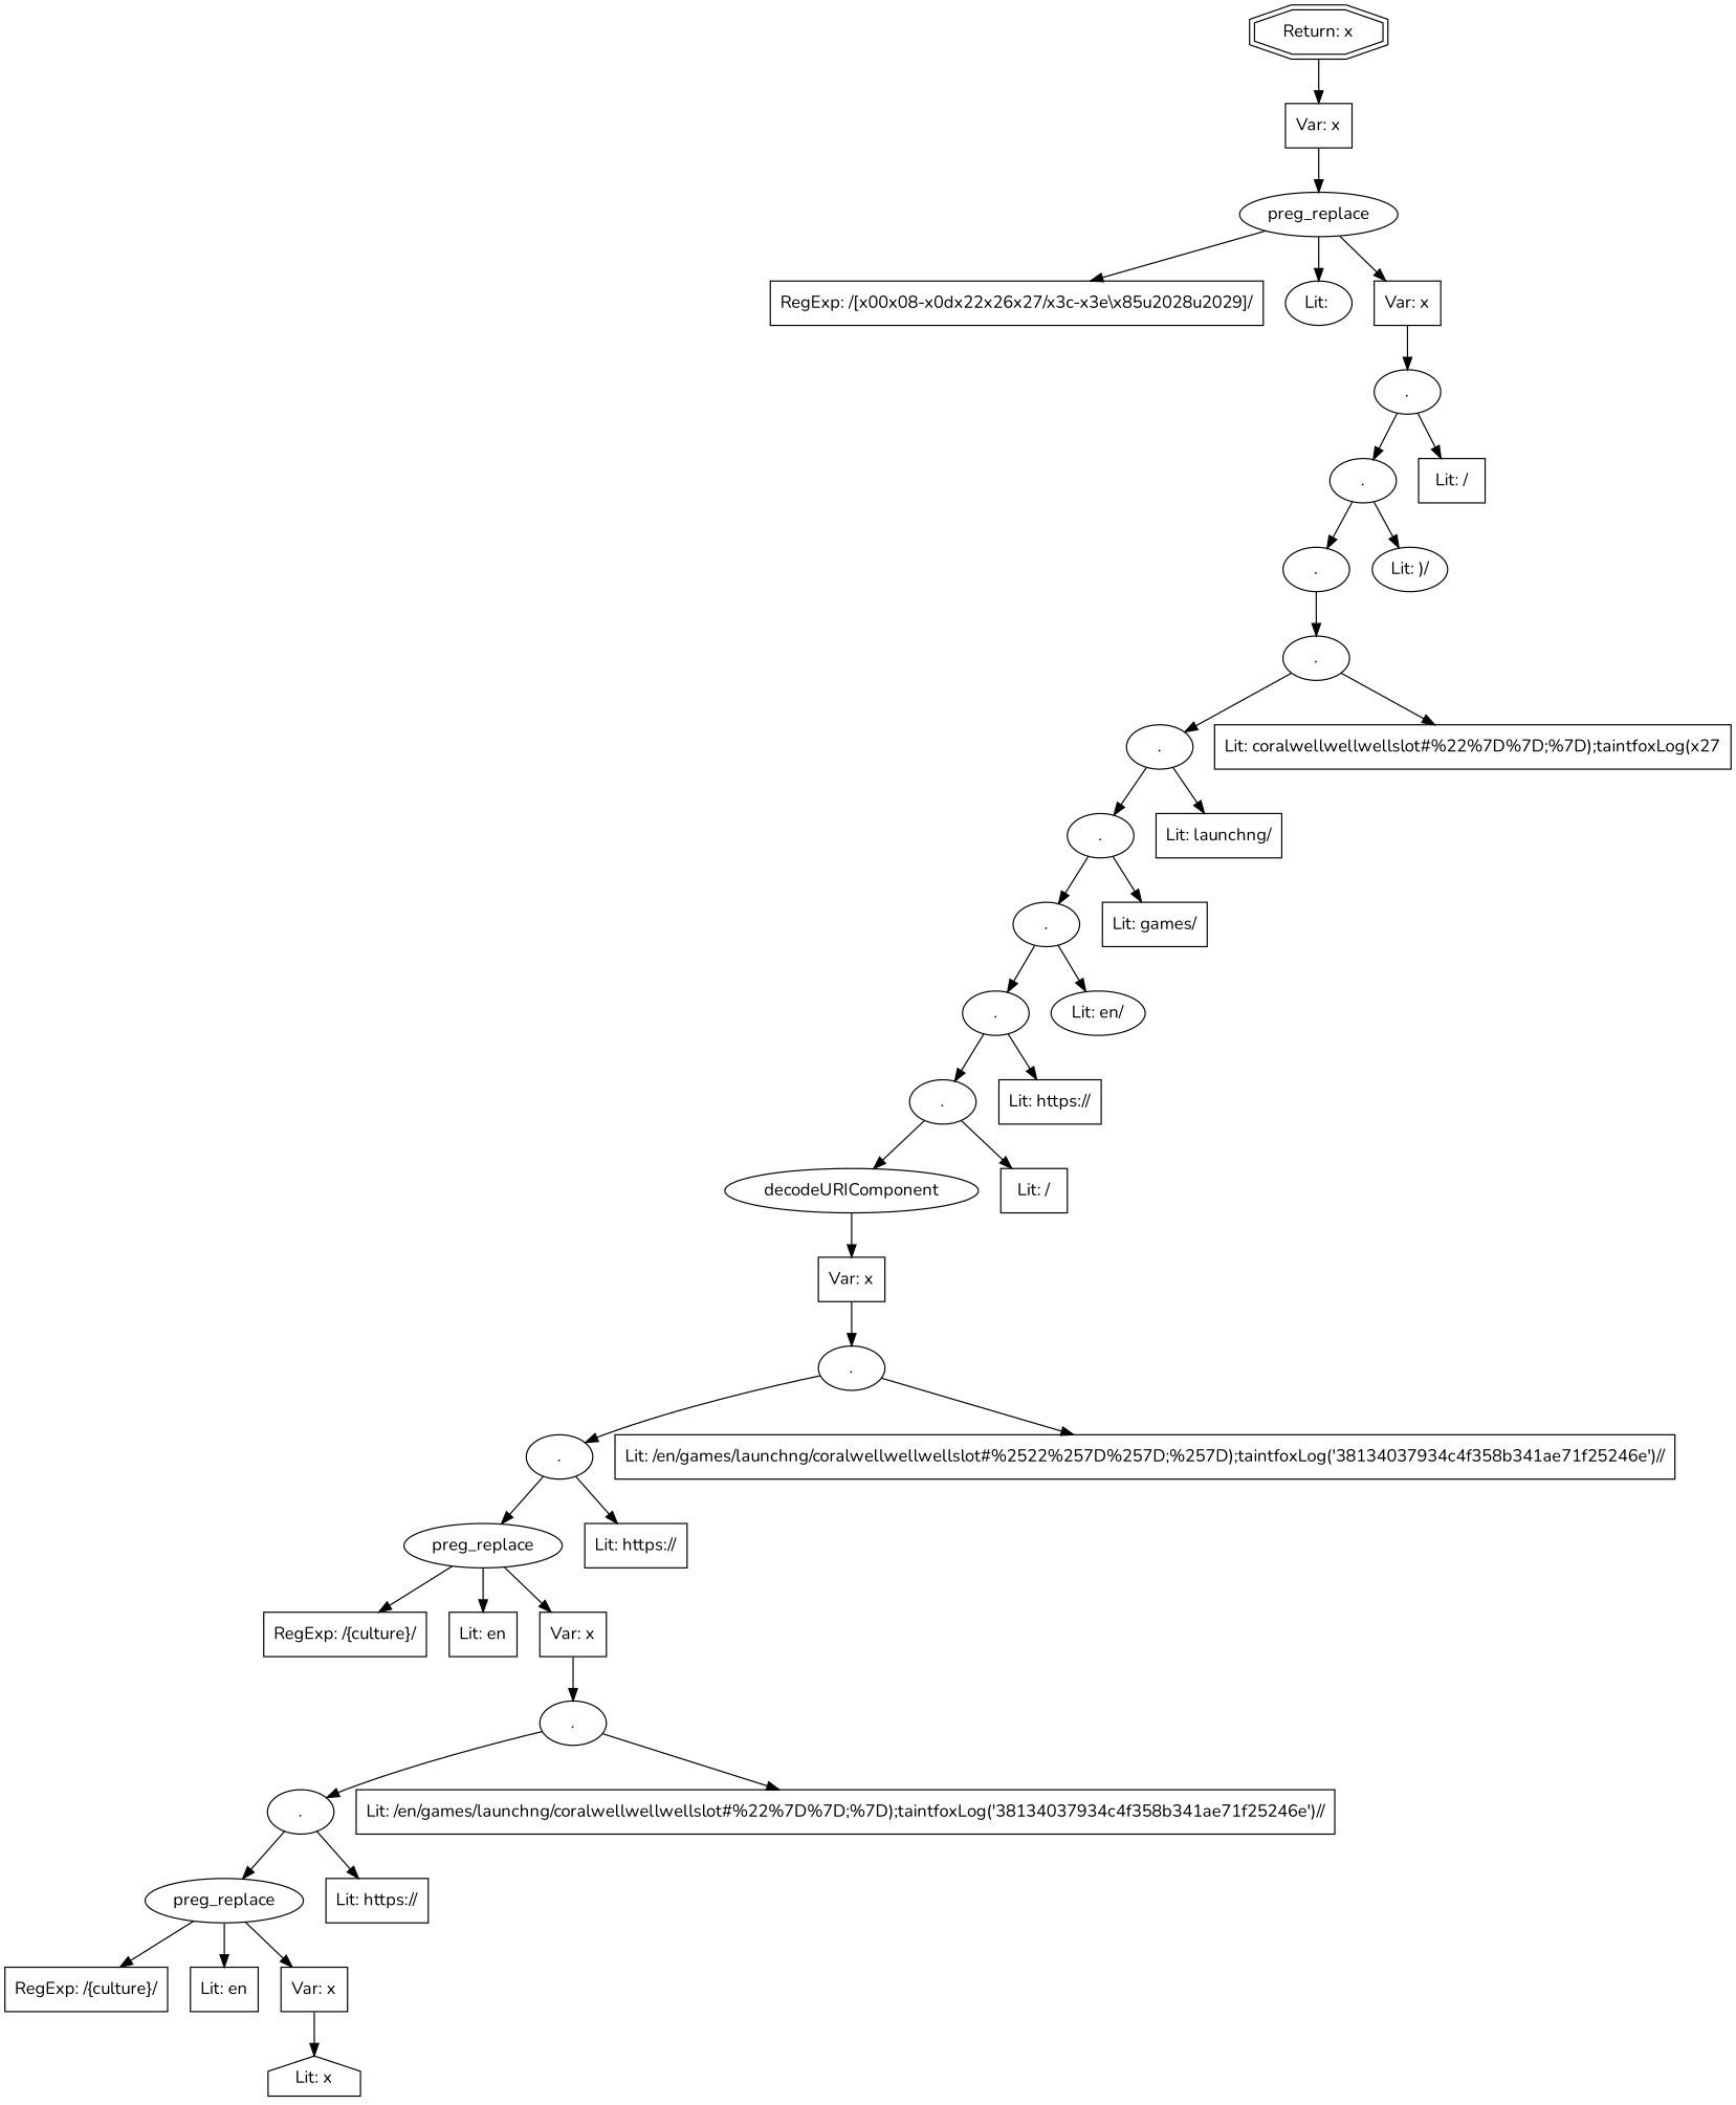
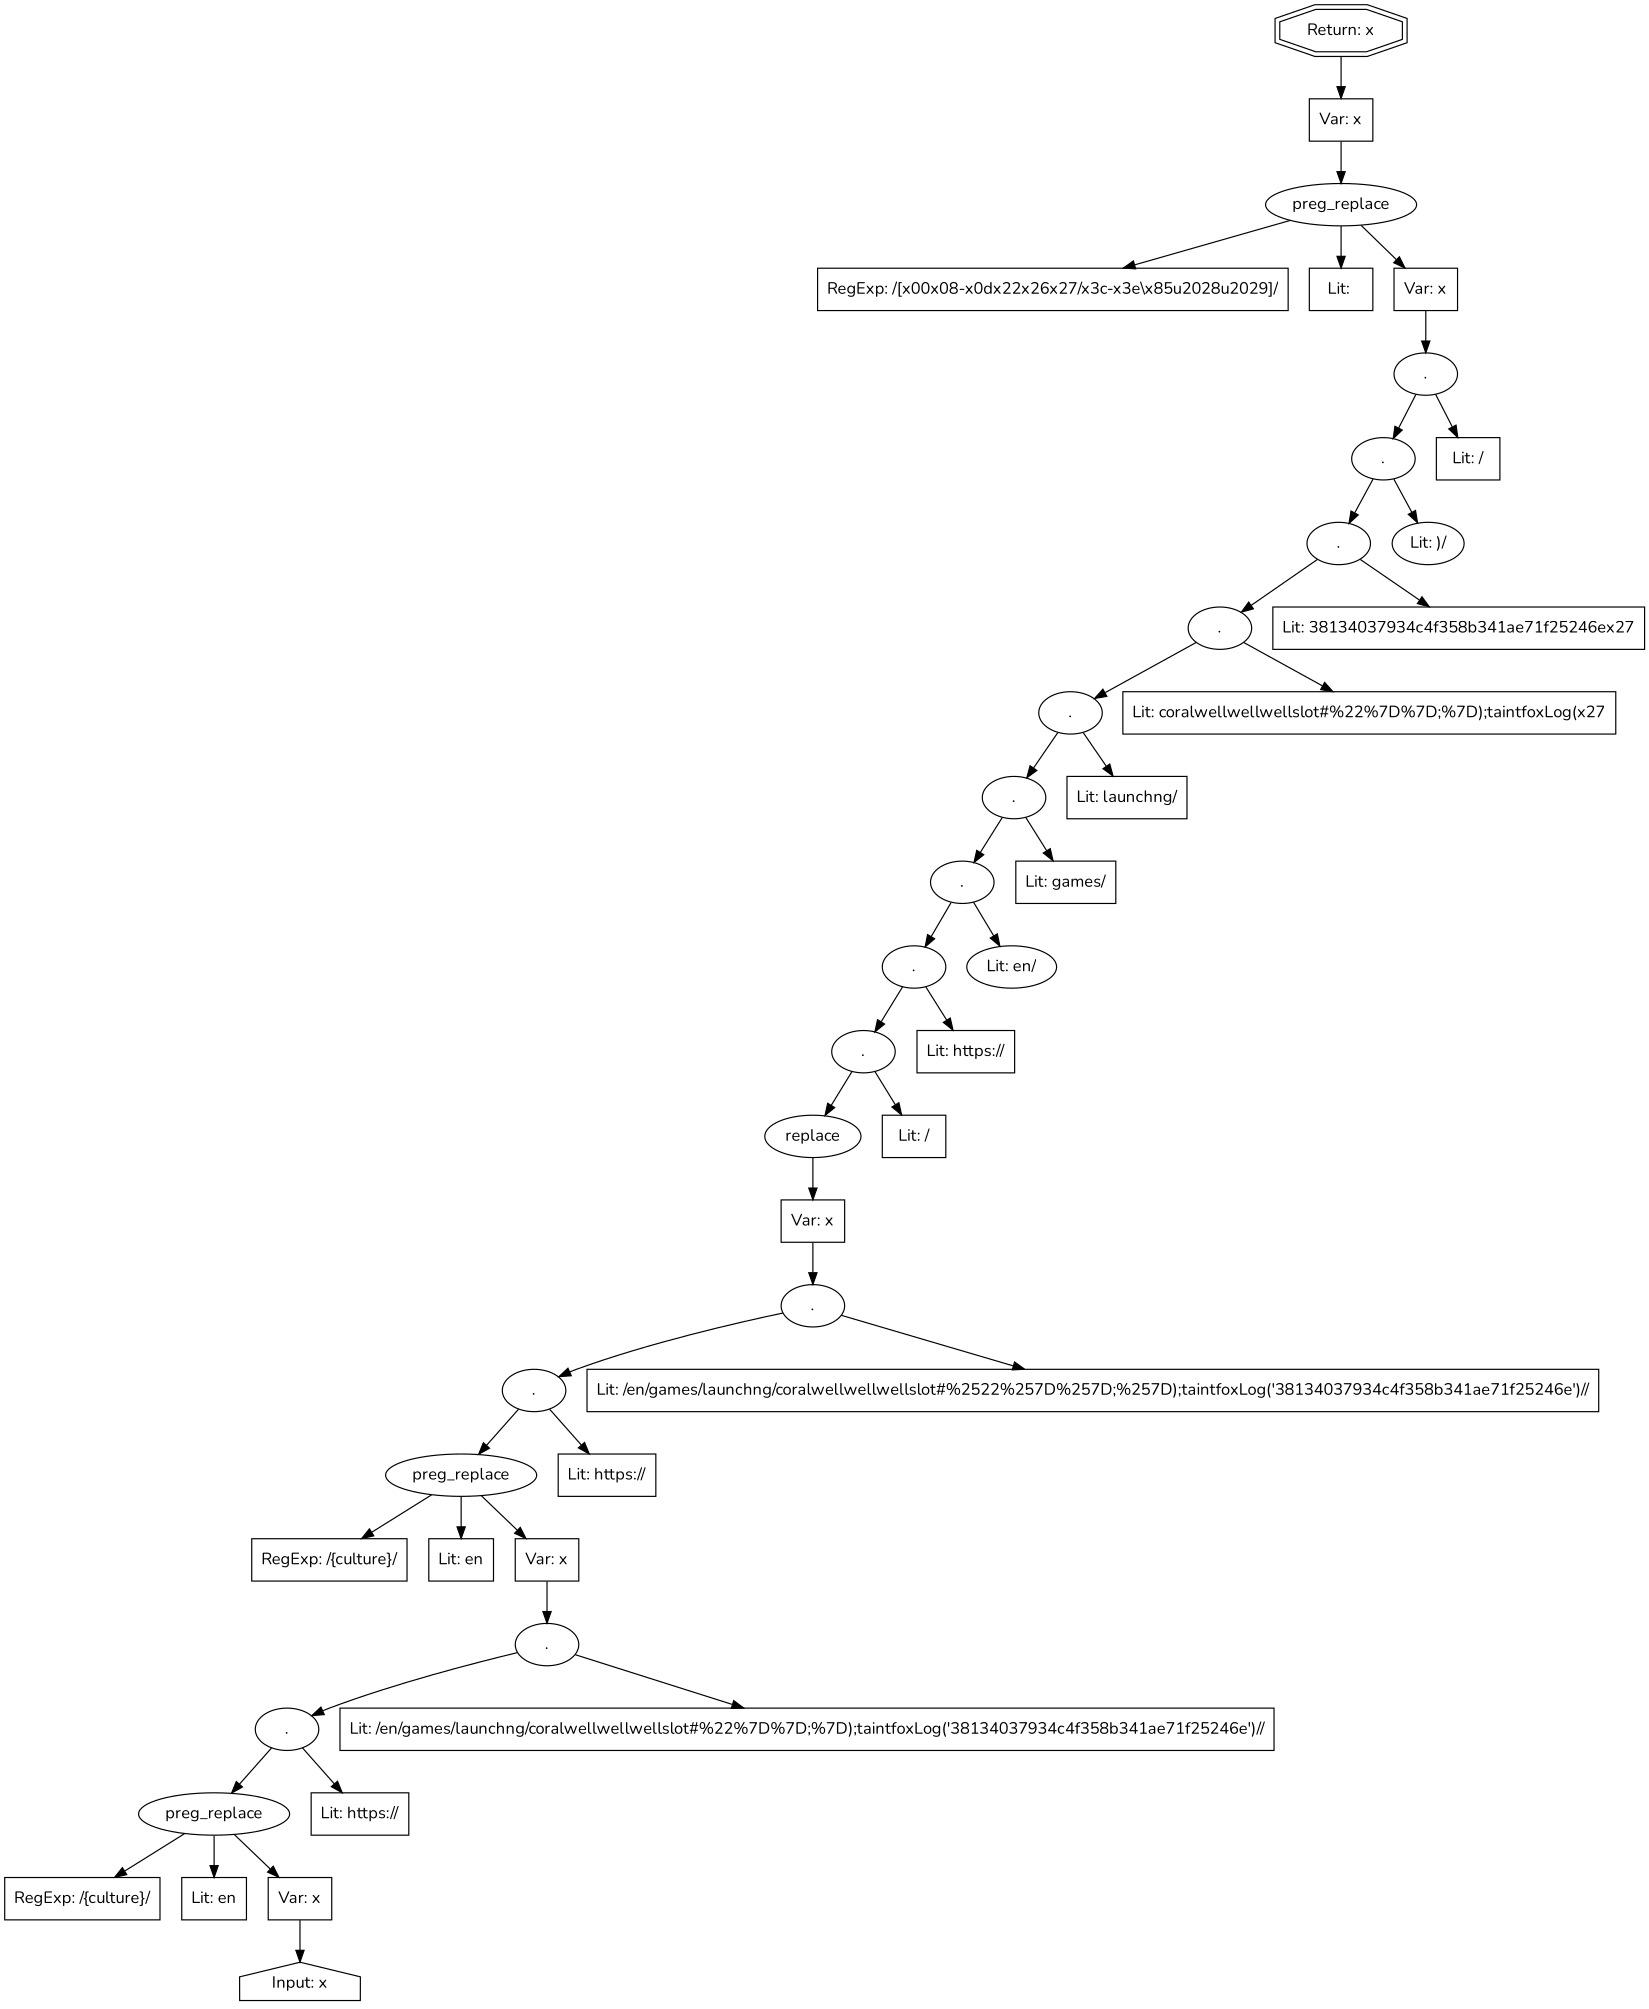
  digraph {
    fontname=Nunito
    node [fontname=Nunito shape=box]
    edge [fontname=Nunito]
-   n1 [label="Lit: x" shape=house]
+   n1 [label="Input: x" shape=house]
    n2 [label=preg_replace shape=ellipse]
    n3 [label="RegExp: /{culture}/"]
    n4 [label="Lit: en"]
    n5 [label="Var: x"]
    n6 [label="." shape=ellipse]
    n7 [label="Lit: https://"]
    n8 [label="." shape=ellipse]
    n9 [label="Lit: /en/games/launchng/coralwellwellwellslot#%22%7D%7D;%7D);taintfoxLog('38134037934c4f358b341ae71f25246e')//"]
    n10 [label=preg_replace shape=ellipse]
    n11 [label="RegExp: /{culture}/"]
    n12 [label="Lit: en"]
    n13 [label="Var: x"]
    n14 [label="." shape=ellipse]
    n15 [label="Lit: https://"]
    n16 [label="." shape=ellipse]
    n17 [label="Lit: /en/games/launchng/coralwellwellwellslot#%2522%257D%257D;%257D);taintfoxLog('38134037934c4f358b341ae71f25246e')//"]
-   n18 [label=decodeURIComponent shape=ellipse]
+   n18 [label=replace shape=ellipse]
    n19 [label="Var: x"]
    n20 [label="." shape=ellipse]
    n21 [label="Lit: \/"]
    n22 [label="." shape=ellipse]
    n23 [label="Lit: https:\/\/"]
    n24 [label="." shape=ellipse]
    n25 [label="Lit: en\/" shape=ellipse]
    n26 [label="." shape=ellipse]
    n27 [label="Lit: games\/"]
    n28 [label="." shape=ellipse]
    n29 [label="Lit: launchng\/"]
    n30 [label="." shape=ellipse]
    n31 [label="Lit: coralwellwellwellslot#%22%7D%7D;%7D);taintfoxLog(\x27"]
    n32 [label="." shape=ellipse]
+   n33 [label="Lit: 38134037934c4f358b341ae71f25246e\x27"]
    n34 [label="." shape=ellipse]
    n35 [label="Lit: )\/" shape=ellipse]
    n36 [label="." shape=ellipse]
    n37 [label="Lit: \/"]
    n38 [label=preg_replace shape=ellipse]
    n39 [label="RegExp: /[\x00\x08-\x0d\x22\x26\x27\/\x3c-\x3e\\\x85\u2028\u2029]/"]
-   n40 [label="Lit: " shape=ellipse]
+   n40 [label="Lit: "]
    n41 [label="Var: x"]
    n42 [label="Var: x"]
    n43 [label="Return: x" shape=doubleoctagon]
    n2 -> n3
    n2 -> n4
    n2 -> n5
    n5 -> n1
    n6 -> n2
    n6 -> n7
    n8 -> n6
    n8 -> n9
    n10 -> n11
    n10 -> n12
    n10 -> n13
    n13 -> n8
    n14 -> n10
    n14 -> n15
    n16 -> n14
    n16 -> n17
    n18 -> n19
    n19 -> n16
    n20 -> n18
    n20 -> n21
    n22 -> n20
    n22 -> n23
    n24 -> n22
    n24 -> n25
    n26 -> n24
    n26 -> n27
    n28 -> n26
    n28 -> n29
    n30 -> n28
    n30 -> n31
    n32 -> n30
+   n32 -> n33
    n34 -> n32
    n34 -> n35
    n36 -> n34
    n36 -> n37
    n38 -> n39
    n38 -> n40
    n38 -> n41
    n41 -> n36
    n42 -> n38
    n43 -> n42
  }
